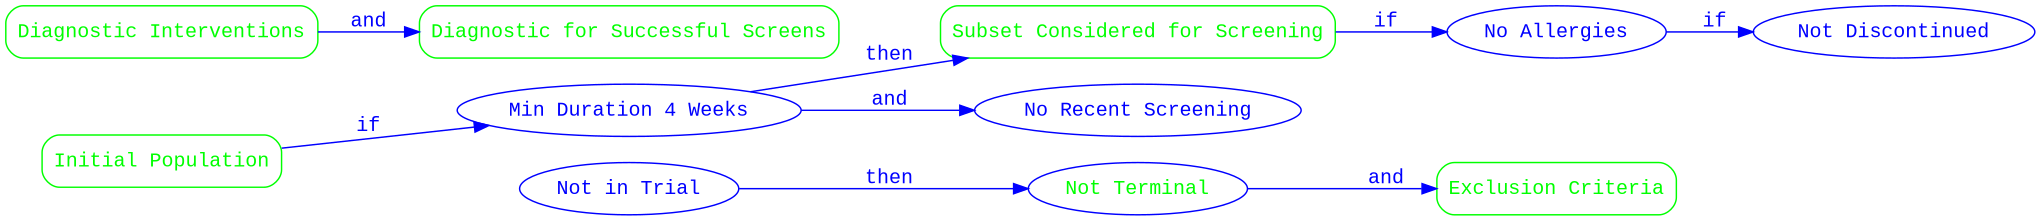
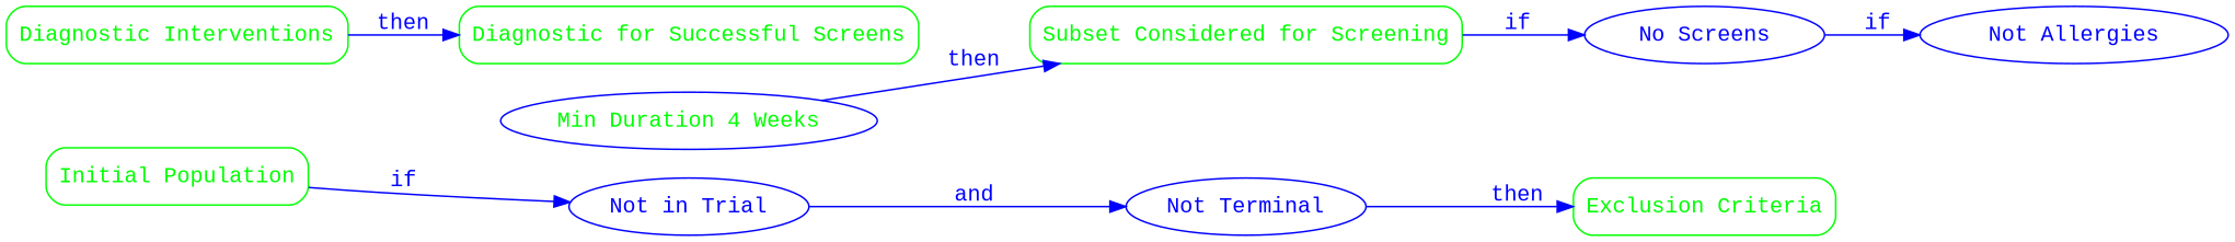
  digraph {
    fontname="Liberation Mono"
    rankdir=LR
    node [color=blue fontcolor=blue fontname="Liberation Mono" shape=ellipse]
    edge [color=blue fontcolor=blue fontname="Liberation Mono"]
    n1 [color=green fontcolor=green label="Initial Population" shape=box style=rounded]
-   n2 [label="Min Duration 4 Weeks"]
+   n2 [fontcolor=green label="Min Duration 4 Weeks"]
    n3 [color=green fontcolor=green label="Subset Considered for Screening" shape=box style=rounded]
-   n4 [label="No Recent Screening"]
-   n5 [label="No Allergies"]
-   n6 [label="Not Discontinued"]
+   n5 [label="No Screens"]
+   n6 [label="Not Allergies"]
    n7 [color=green fontcolor=green label="Exclusion Criteria" shape=box style=rounded]
    n8 [color=green fontcolor=green label="Diagnostic Interventions" shape=box style=rounded]
    n9 [color=green fontcolor=green label="Diagnostic for Successful Screens" shape=box style=rounded]
    n10 [label="Not in Trial"]
-   n11 [fontcolor=green label="Not Terminal"]
-   n1 -> n2 [label=if]
+   n11 [label="Not Terminal"]
+   n1 -> n10 [label=if]
    n2 -> n3 [label=then]
-   n2 -> n4 [label=and]
    n3 -> n5 [label=if]
    n5 -> n6 [label=if]
-   n8 -> n9 [label=and]
-   n10 -> n11 [label=then]
-   n11 -> n7 [label=and]
+   n8 -> n9 [label=then]
+   n10 -> n11 [label=and]
+   n11 -> n7 [label=then]
  }
